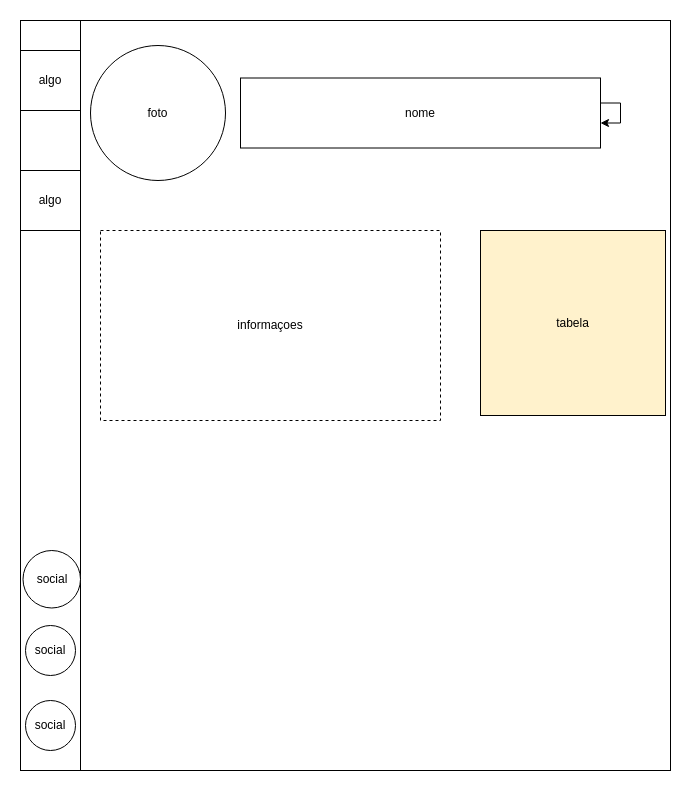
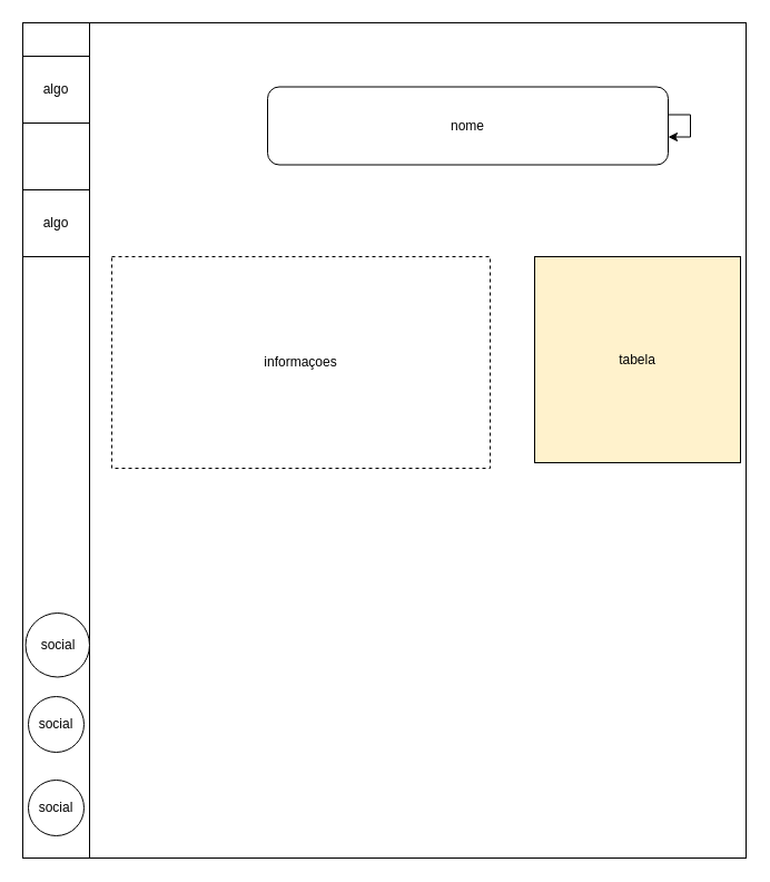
  <mxCell id="0" />
  <mxCell id="1" parent="0" />
  <mxCell id="2" value="" style="rounded=0;whiteSpace=wrap;html=1;" parent="1" vertex="1"><mxGeometry x="30" y="20" width="640" height="750" as="geometry" /></mxCell>
  <mxCell id="3" value="" style="rounded=0;whiteSpace=wrap;html=1;" parent="1" vertex="1"><mxGeometry x="20" y="20" width="60" height="750" as="geometry" /></mxCell>
- <mxCell id="4" value="nome" style="whiteSpace=wrap;html=1;rounded=0;" parent="1" vertex="1"><mxGeometry x="240" y="77.5" width="360" height="70" as="geometry" /></mxCell>
+ <mxCell id="4" value="nome" style="rounded=1;whiteSpace=wrap;html=1;" parent="1" vertex="1"><mxGeometry x="240" y="77.5" width="360" height="70" as="geometry" /></mxCell>
  <mxCell id="5" style="edgeStyle=orthogonalEdgeStyle;rounded=0;orthogonalLoop=1;jettySize=auto;html=1;" parent="1" source="4" target="4" edge="1"><mxGeometry relative="1" as="geometry" /></mxCell>
- <mxCell id="6" value="foto" style="ellipse;whiteSpace=wrap;html=1;aspect=fixed;" parent="1" vertex="1"><mxGeometry x="90" y="45" width="135" height="135" as="geometry" /></mxCell>
  <mxCell id="7" value="informaçoes" style="rounded=0;whiteSpace=wrap;html=1;dashed=1;" parent="1" vertex="1"><mxGeometry x="100" y="230" width="340" height="190" as="geometry" /></mxCell>
  <mxCell id="8" value="social" style="ellipse;whiteSpace=wrap;html=1;aspect=fixed;" parent="1" vertex="1"><mxGeometry x="25" y="700" width="50" height="50" as="geometry" /></mxCell>
  <mxCell id="9" value="social" style="ellipse;whiteSpace=wrap;html=1;aspect=fixed;" parent="1" vertex="1"><mxGeometry x="25" y="625" width="50" height="50" as="geometry" /></mxCell>
  <mxCell id="10" value="social" style="ellipse;whiteSpace=wrap;html=1;aspect=fixed;" parent="1" vertex="1"><mxGeometry x="22.5" y="550" width="57.5" height="57.5" as="geometry" /></mxCell>
  <mxCell id="11" value="algo" style="rounded=0;whiteSpace=wrap;html=1;" parent="1" vertex="1"><mxGeometry x="20" y="50" width="60" height="60" as="geometry" /></mxCell>
  <mxCell id="12" value="algo" style="rounded=0;whiteSpace=wrap;html=1;" parent="1" vertex="1"><mxGeometry x="20" y="170" width="60" height="60" as="geometry" /></mxCell>
  <mxCell id="13" value="tabela" style="whiteSpace=wrap;html=1;aspect=fixed;fillColor=#fff2cc;" vertex="1" parent="1"><mxGeometry x="480" y="230" width="185" height="185" as="geometry" /></mxCell>
